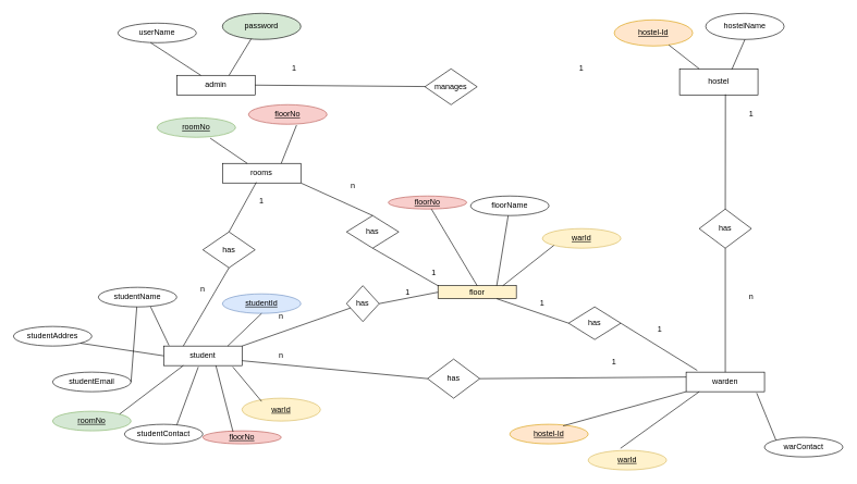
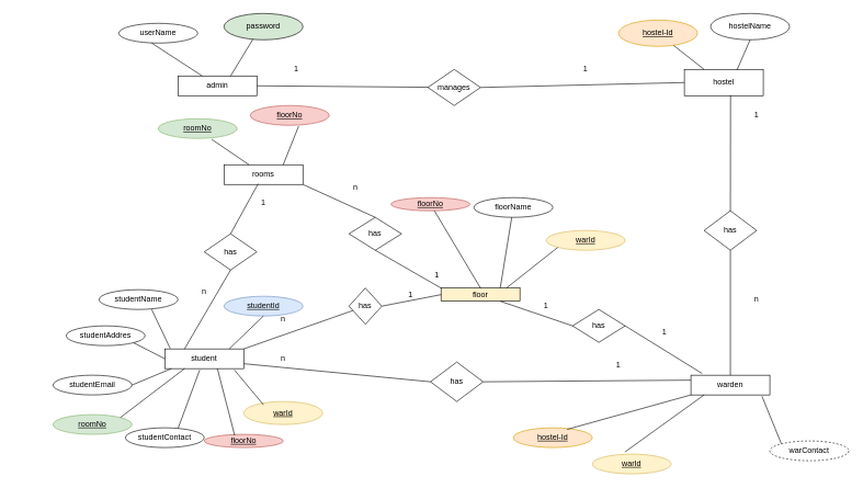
  <mxCell id="0" />
  <mxCell id="1" parent="0" />
  <mxCell id="2" value="admin" style="rounded=0;whiteSpace=wrap;html=1;" vertex="1" parent="1"><mxGeometry x="270" y="115" width="120" height="30" as="geometry" /></mxCell>
  <mxCell id="3" value="userName" style="ellipse;whiteSpace=wrap;html=1;" vertex="1" parent="1"><mxGeometry x="180" y="35" width="120" height="30" as="geometry" /></mxCell>
  <mxCell id="4" value="password" style="ellipse;whiteSpace=wrap;html=1;fillColor=#d5e8d4;" vertex="1" parent="1"><mxGeometry x="340" y="20" width="120" height="40" as="geometry" /></mxCell>
  <mxCell id="5" value="" style="endArrow=none;html=1;rounded=0;exitX=0.417;exitY=1;exitDx=0;exitDy=0;exitPerimeter=0;" edge="1" parent="1" source="3" target="2"><mxGeometry width="50" height="50" relative="1" as="geometry"><mxPoint x="335" y="370" as="sourcePoint" /><mxPoint x="385" y="320" as="targetPoint" /></mxGeometry></mxCell>
  <mxCell id="6" value="" style="endArrow=none;html=1;rounded=0;exitX=0.368;exitY=0.97;exitDx=0;exitDy=0;entryX=0.667;entryY=0;entryDx=0;entryDy=0;entryPerimeter=0;exitPerimeter=0;" edge="1" parent="1" source="4" target="2"><mxGeometry width="50" height="50" relative="1" as="geometry"><mxPoint x="420" y="390" as="sourcePoint" /><mxPoint x="470" y="340" as="targetPoint" /></mxGeometry></mxCell>
  <mxCell id="7" value="hostel" style="rounded=0;whiteSpace=wrap;html=1;" vertex="1" parent="1"><mxGeometry x="1040" y="105" width="120" height="40" as="geometry" /></mxCell>
  <mxCell id="8" value="hostelName" style="ellipse;whiteSpace=wrap;html=1;" vertex="1" parent="1"><mxGeometry x="1080" y="20" width="120" height="40" as="geometry" /></mxCell>
  <mxCell id="9" value="&lt;u&gt;hostel-Id&lt;/u&gt;" style="ellipse;whiteSpace=wrap;html=1;fillColor=#ffe6cc;strokeColor=#d79b00;" vertex="1" parent="1"><mxGeometry x="940" y="30" width="120" height="40" as="geometry" /></mxCell>
  <mxCell id="10" value="" style="endArrow=none;html=1;rounded=0;entryX=0.25;entryY=0;entryDx=0;entryDy=0;" edge="1" parent="1" source="9" target="7"><mxGeometry width="50" height="50" relative="1" as="geometry"><mxPoint x="1020" y="290" as="sourcePoint" /><mxPoint x="820" y="345" as="targetPoint" /></mxGeometry></mxCell>
  <mxCell id="11" value="" style="endArrow=none;html=1;rounded=0;exitX=0.667;exitY=0.02;exitDx=0;exitDy=0;exitPerimeter=0;entryX=0.5;entryY=1;entryDx=0;entryDy=0;" edge="1" parent="1" source="7" target="8"><mxGeometry width="50" height="50" relative="1" as="geometry"><mxPoint x="930" y="360" as="sourcePoint" /><mxPoint x="980" y="310" as="targetPoint" /></mxGeometry></mxCell>
  <mxCell id="12" value="warden" style="rounded=0;whiteSpace=wrap;html=1;" vertex="1" parent="1"><mxGeometry x="1050" y="570" width="120" height="30" as="geometry" /></mxCell>
- <mxCell id="13" value="warContact" style="ellipse;whiteSpace=wrap;html=1;" vertex="1" parent="1"><mxGeometry x="1170" y="670" width="120" height="30" as="geometry" /></mxCell>
+ <mxCell id="13" value="warContact" style="ellipse;whiteSpace=wrap;html=1;dashed=1;" vertex="1" parent="1"><mxGeometry x="1170" y="670" width="120" height="30" as="geometry" /></mxCell>
  <mxCell id="14" value="&lt;u&gt;warId&lt;/u&gt;" style="ellipse;whiteSpace=wrap;html=1;fillColor=#fff2cc;strokeColor=#d6b656;" vertex="1" parent="1"><mxGeometry x="900" y="690" width="120" height="30" as="geometry" /></mxCell>
  <mxCell id="15" value="" style="endArrow=none;html=1;rounded=0;exitX=0;exitY=0;exitDx=0;exitDy=0;entryX=0.9;entryY=1.067;entryDx=0;entryDy=0;entryPerimeter=0;" edge="1" parent="1" source="13" target="12"><mxGeometry width="50" height="50" relative="1" as="geometry"><mxPoint x="980" y="620" as="sourcePoint" /><mxPoint x="1030" y="570" as="targetPoint" /></mxGeometry></mxCell>
  <mxCell id="16" value="" style="endArrow=none;html=1;rounded=0;entryX=0.167;entryY=1;entryDx=0;entryDy=0;entryPerimeter=0;exitX=0.413;exitY=-0.107;exitDx=0;exitDy=0;exitPerimeter=0;" edge="1" parent="1" source="14" target="12"><mxGeometry width="50" height="50" relative="1" as="geometry"><mxPoint x="790" y="610" as="sourcePoint" /><mxPoint x="840" y="560" as="targetPoint" /></mxGeometry></mxCell>
  <mxCell id="17" value="&lt;u&gt;hostel-Id&lt;/u&gt;" style="ellipse;whiteSpace=wrap;html=1;fillColor=#ffe6cc;strokeColor=#d79b00;" vertex="1" parent="1"><mxGeometry x="780" y="650" width="120" height="30" as="geometry" /></mxCell>
  <mxCell id="18" value="" style="endArrow=none;html=1;rounded=0;exitX=0.68;exitY=0.08;exitDx=0;exitDy=0;exitPerimeter=0;entryX=0;entryY=1;entryDx=0;entryDy=0;" edge="1" parent="1" source="17" target="12"><mxGeometry width="50" height="50" relative="1" as="geometry"><mxPoint x="670" y="550" as="sourcePoint" /><mxPoint x="720" y="500" as="targetPoint" /></mxGeometry></mxCell>
  <mxCell id="19" value="student" style="rounded=0;whiteSpace=wrap;html=1;" vertex="1" parent="1"><mxGeometry x="250" y="530" width="120" height="30" as="geometry" /></mxCell>
  <mxCell id="20" value="&lt;u&gt;warId&lt;/u&gt;" style="ellipse;whiteSpace=wrap;html=1;fillColor=#fff2cc;strokeColor=#d6b656;" vertex="1" parent="1"><mxGeometry x="370" y="610" width="120" height="35" as="geometry" /></mxCell>
  <mxCell id="21" value="studentContact" style="ellipse;whiteSpace=wrap;html=1;" vertex="1" parent="1"><mxGeometry x="190" y="650" width="120" height="30" as="geometry" /></mxCell>
  <mxCell id="22" value="studentEmail" style="ellipse;whiteSpace=wrap;html=1;" vertex="1" parent="1"><mxGeometry x="80" y="570" width="120" height="30" as="geometry" /></mxCell>
  <mxCell id="23" value="&lt;u&gt;studentId&lt;/u&gt;" style="ellipse;whiteSpace=wrap;html=1;fillColor=#dae8fc;strokeColor=#6c8ebf;" vertex="1" parent="1"><mxGeometry x="340" y="450" width="120" height="30" as="geometry" /></mxCell>
  <mxCell id="24" value="studentName" style="ellipse;whiteSpace=wrap;html=1;" vertex="1" parent="1"><mxGeometry x="150" y="440" width="120" height="30" as="geometry" /></mxCell>
- <mxCell id="25" value="studentAddres" style="ellipse;whiteSpace=wrap;html=1;" vertex="1" parent="1"><mxGeometry x="20" y="500" width="120" height="30" as="geometry" /></mxCell>
+ <mxCell id="25" value="studentAddres" style="ellipse;whiteSpace=wrap;html=1;" vertex="1" parent="1"><mxGeometry x="100" y="495" width="120" height="30" as="geometry" /></mxCell>
  <mxCell id="26" style="edgeStyle=orthogonalEdgeStyle;rounded=0;orthogonalLoop=1;jettySize=auto;html=1;exitX=0.5;exitY=1;exitDx=0;exitDy=0;" edge="1" parent="1" source="23" target="23"><mxGeometry relative="1" as="geometry" /></mxCell>
  <mxCell id="27" value="" style="endArrow=none;html=1;rounded=0;entryX=0.5;entryY=1;entryDx=0;entryDy=0;" edge="1" parent="1" target="23"><mxGeometry width="50" height="50" relative="1" as="geometry"><mxPoint x="348" y="530" as="sourcePoint" /><mxPoint x="420" y="500" as="targetPoint" /></mxGeometry></mxCell>
  <mxCell id="28" value="" style="endArrow=none;html=1;rounded=0;exitX=0.668;exitY=0.027;exitDx=0;exitDy=0;exitPerimeter=0;entryX=0.442;entryY=1.067;entryDx=0;entryDy=0;entryPerimeter=0;" edge="1" parent="1" source="21" target="19"><mxGeometry width="50" height="50" relative="1" as="geometry"><mxPoint x="300" y="640" as="sourcePoint" /><mxPoint x="350" y="590" as="targetPoint" /></mxGeometry></mxCell>
- <mxCell id="29" value="" style="endArrow=none;html=1;rounded=0;exitX=1;exitY=0.5;exitDx=0;exitDy=0;" edge="1" parent="1" source="22" target="24"><mxGeometry width="50" height="50" relative="1" as="geometry"><mxPoint x="150" y="630" as="sourcePoint" /><mxPoint x="200" y="580" as="targetPoint" /></mxGeometry></mxCell>
+ <mxCell id="29" value="" style="endArrow=none;html=1;rounded=0;entryX=0.083;entryY=1;entryDx=0;entryDy=0;entryPerimeter=0;exitX=1;exitY=0.5;exitDx=0;exitDy=0;" edge="1" parent="1" source="22" target="19"><mxGeometry width="50" height="50" relative="1" as="geometry"><mxPoint x="150" y="630" as="sourcePoint" /><mxPoint x="200" y="580" as="targetPoint" /></mxGeometry></mxCell>
  <mxCell id="30" value="" style="endArrow=none;html=1;rounded=0;exitX=1;exitY=1;exitDx=0;exitDy=0;entryX=0;entryY=0.5;entryDx=0;entryDy=0;" edge="1" parent="1" source="25" target="19"><mxGeometry width="50" height="50" relative="1" as="geometry"><mxPoint x="130" y="535" as="sourcePoint" /><mxPoint x="180" y="485" as="targetPoint" /></mxGeometry></mxCell>
  <mxCell id="31" value="" style="endArrow=none;html=1;rounded=0;exitX=0.068;exitY=-0.027;exitDx=0;exitDy=0;exitPerimeter=0;" edge="1" parent="1" source="19"><mxGeometry width="50" height="50" relative="1" as="geometry"><mxPoint x="200" y="530" as="sourcePoint" /><mxPoint x="230" y="470" as="targetPoint" /></mxGeometry></mxCell>
  <mxCell id="32" value="" style="endArrow=none;html=1;rounded=0;entryX=0.882;entryY=1.067;entryDx=0;entryDy=0;entryPerimeter=0;" edge="1" parent="1" target="19"><mxGeometry width="50" height="50" relative="1" as="geometry"><mxPoint x="400" y="615" as="sourcePoint" /><mxPoint x="450" y="565" as="targetPoint" /></mxGeometry></mxCell>
  <mxCell id="33" value="rooms" style="rounded=0;whiteSpace=wrap;html=1;" vertex="1" parent="1"><mxGeometry x="340" y="250" width="120" height="30" as="geometry" /></mxCell>
  <mxCell id="34" value="&lt;u&gt;roomNo&lt;/u&gt;" style="ellipse;whiteSpace=wrap;html=1;fillColor=#d5e8d4;strokeColor=#82b366;" vertex="1" parent="1"><mxGeometry x="240" y="180" width="120" height="30" as="geometry" /></mxCell>
  <mxCell id="35" value="" style="endArrow=none;html=1;rounded=0;exitX=0.678;exitY=1.047;exitDx=0;exitDy=0;exitPerimeter=0;" edge="1" parent="1" source="34" target="33"><mxGeometry width="50" height="50" relative="1" as="geometry"><mxPoint x="420" y="360" as="sourcePoint" /><mxPoint x="470" y="310" as="targetPoint" /></mxGeometry></mxCell>
  <mxCell id="36" value="floor" style="rounded=0;whiteSpace=wrap;html=1;fillColor=#fff2cc;" vertex="1" parent="1"><mxGeometry x="670" y="437.5" width="120" height="20" as="geometry" /></mxCell>
  <mxCell id="37" value="&lt;u&gt;floorNo&lt;/u&gt;" style="ellipse;whiteSpace=wrap;html=1;fillColor=#f8cecc;strokeColor=#b85450;" vertex="1" parent="1"><mxGeometry x="594" y="300" width="120" height="20" as="geometry" /></mxCell>
  <mxCell id="38" value="&lt;u&gt;floorNo&lt;/u&gt;" style="ellipse;whiteSpace=wrap;html=1;fillColor=#f8cecc;strokeColor=#b85450;" vertex="1" parent="1"><mxGeometry x="380" y="160" width="120" height="30" as="geometry" /></mxCell>
  <mxCell id="39" value="" style="endArrow=none;html=1;rounded=0;entryX=0.5;entryY=0;entryDx=0;entryDy=0;" edge="1" parent="1" source="37" target="36"><mxGeometry width="50" height="50" relative="1" as="geometry"><mxPoint x="644" y="580" as="sourcePoint" /><mxPoint x="710" y="460" as="targetPoint" /></mxGeometry></mxCell>
  <mxCell id="40" value="" style="endArrow=none;html=1;rounded=0;entryX=0.75;entryY=0;entryDx=0;entryDy=0;exitX=0.612;exitY=1.047;exitDx=0;exitDy=0;exitPerimeter=0;" edge="1" parent="1" source="38" target="33"><mxGeometry width="50" height="50" relative="1" as="geometry"><mxPoint x="620" y="370" as="sourcePoint" /><mxPoint x="670" y="320" as="targetPoint" /></mxGeometry></mxCell>
  <mxCell id="41" style="edgeStyle=orthogonalEdgeStyle;rounded=0;orthogonalLoop=1;jettySize=auto;html=1;exitX=0.5;exitY=1;exitDx=0;exitDy=0;" edge="1" parent="1"><mxGeometry relative="1" as="geometry"><mxPoint x="880" y="340" as="sourcePoint" /><mxPoint x="880" y="340" as="targetPoint" /></mxGeometry></mxCell>
  <mxCell id="42" value="manages" style="rhombus;whiteSpace=wrap;html=1;" vertex="1" parent="1"><mxGeometry x="650" y="105" width="80" height="55" as="geometry" /></mxCell>
  <mxCell id="43" value="" style="endArrow=none;html=1;rounded=0;exitX=1;exitY=0.5;exitDx=0;exitDy=0;" edge="1" parent="1" source="2" target="42"><mxGeometry width="50" height="50" relative="1" as="geometry"><mxPoint x="690" y="290" as="sourcePoint" /><mxPoint x="740" as="targetPoint" y="240" /></mxGeometry></mxCell>
+ <mxCell id="44" value="" style="endArrow=none;html=1;rounded=0;exitX=0;exitY=0.5;exitDx=0;exitDy=0;entryX=1;entryY=0.5;entryDx=0;entryDy=0;" edge="1" parent="1" source="7" target="42"><mxGeometry width="50" height="50" relative="1" as="geometry"><mxPoint x="690" y="290" as="sourcePoint" /><mxPoint x="740" as="targetPoint" y="240" /></mxGeometry></mxCell>
  <mxCell id="45" value="1" style="text;html=1;strokeColor=none;fillColor=none;align=center;verticalAlign=middle;whiteSpace=wrap;rounded=0;" vertex="1" parent="1"><mxGeometry x="420" y="90" width="60" height="30" as="geometry" /></mxCell>
  <mxCell id="46" value="1" style="text;html=1;strokeColor=none;fillColor=none;align=center;verticalAlign=middle;whiteSpace=wrap;rounded=0;" vertex="1" parent="1"><mxGeometry x="860" y="90" width="60" height="30" as="geometry" /></mxCell>
  <mxCell id="47" value="has" style="rhombus;whiteSpace=wrap;html=1;" vertex="1" parent="1"><mxGeometry x="1070" y="320" width="80" height="60" as="geometry" /></mxCell>
  <mxCell id="48" value="" style="endArrow=none;html=1;rounded=0;entryX=0.5;entryY=0;entryDx=0;entryDy=0;exitX=0.585;exitY=0.98;exitDx=0;exitDy=0;exitPerimeter=0;" edge="1" parent="1" source="7" target="47"><mxGeometry width="50" height="50" relative="1" as="geometry"><mxPoint x="1110" y="150" as="sourcePoint" /><mxPoint x="740" as="targetPoint" y="240" /></mxGeometry></mxCell>
  <mxCell id="49" value="" style="endArrow=none;html=1;rounded=0;entryX=0.5;entryY=1;entryDx=0;entryDy=0;exitX=0.5;exitY=0;exitDx=0;exitDy=0;" edge="1" parent="1" source="12" target="47"><mxGeometry width="50" height="50" relative="1" as="geometry"><mxPoint x="1110" y="560" as="sourcePoint" /><mxPoint x="1120" y="490" as="targetPoint" /></mxGeometry></mxCell>
  <mxCell id="50" value="n" style="text;html=1;strokeColor=none;fillColor=none;align=center;verticalAlign=middle;whiteSpace=wrap;rounded=0;" vertex="1" parent="1"><mxGeometry x="1120" y="440" width="60" height="30" as="geometry" /></mxCell>
  <mxCell id="51" value="1" style="text;html=1;strokeColor=none;fillColor=none;align=center;verticalAlign=middle;whiteSpace=wrap;rounded=0;" vertex="1" parent="1"><mxGeometry x="1120" y="160" width="60" height="30" as="geometry" /></mxCell>
  <mxCell id="52" value="has" style="rhombus;whiteSpace=wrap;html=1;" vertex="1" parent="1"><mxGeometry x="654" y="550" width="80" height="60" as="geometry" /></mxCell>
  <mxCell id="53" value="" style="endArrow=none;html=1;rounded=0;exitX=1;exitY=0.75;exitDx=0;exitDy=0;entryX=0;entryY=0.5;entryDx=0;entryDy=0;" edge="1" parent="1" source="19" target="52"><mxGeometry width="50" height="50" relative="1" as="geometry"><mxPoint x="690" y="590" as="sourcePoint" /><mxPoint x="740" y="540" as="targetPoint" /></mxGeometry></mxCell>
  <mxCell id="54" value="" style="endArrow=none;html=1;rounded=0;exitX=0;exitY=0.25;exitDx=0;exitDy=0;entryX=1;entryY=0.5;entryDx=0;entryDy=0;" edge="1" parent="1" source="12" target="52"><mxGeometry width="50" height="50" relative="1" as="geometry"><mxPoint x="690" y="590" as="sourcePoint" /><mxPoint x="740" y="540" as="targetPoint" /></mxGeometry></mxCell>
  <mxCell id="55" value="n" style="text;html=1;strokeColor=none;fillColor=none;align=center;verticalAlign=middle;whiteSpace=wrap;rounded=0;" vertex="1" parent="1"><mxGeometry x="400" y="530" width="60" height="30" as="geometry" /></mxCell>
  <mxCell id="56" value="1" style="text;html=1;strokeColor=none;fillColor=none;align=center;verticalAlign=middle;whiteSpace=wrap;rounded=0;" vertex="1" parent="1"><mxGeometry x="910" y="540" width="60" height="30" as="geometry" /></mxCell>
  <mxCell id="57" value="has" style="rhombus;whiteSpace=wrap;html=1;" vertex="1" parent="1"><mxGeometry x="530" y="437.5" width="50" height="55" as="geometry" /></mxCell>
  <mxCell id="58" style="edgeStyle=orthogonalEdgeStyle;rounded=0;orthogonalLoop=1;jettySize=auto;html=1;exitX=0.5;exitY=1;exitDx=0;exitDy=0;" edge="1" parent="1" source="57" target="57"><mxGeometry relative="1" as="geometry" /></mxCell>
  <mxCell id="59" value="" style="endArrow=none;html=1;rounded=0;exitX=1;exitY=0;exitDx=0;exitDy=0;" edge="1" parent="1" source="19" target="57"><mxGeometry width="50" height="50" relative="1" as="geometry"><mxPoint x="460" y="500" as="sourcePoint" /><mxPoint x="510" y="490" as="targetPoint" /></mxGeometry></mxCell>
  <mxCell id="60" value="" style="endArrow=none;html=1;rounded=0;exitX=0;exitY=0.5;exitDx=0;exitDy=0;entryX=1;entryY=0.5;entryDx=0;entryDy=0;" edge="1" parent="1" source="36" target="57"><mxGeometry width="50" height="50" relative="1" as="geometry"><mxPoint x="570" y="470" as="sourcePoint" /><mxPoint x="620" y="420" as="targetPoint" /></mxGeometry></mxCell>
  <mxCell id="61" value="n" style="text;html=1;strokeColor=none;fillColor=none;align=center;verticalAlign=middle;whiteSpace=wrap;rounded=0;" vertex="1" parent="1"><mxGeometry x="400" y="470" width="60" height="30" as="geometry" /></mxCell>
  <mxCell id="62" value="1" style="text;html=1;strokeColor=none;fillColor=none;align=center;verticalAlign=middle;whiteSpace=wrap;rounded=0;" vertex="1" parent="1"><mxGeometry x="594" y="432.5" width="60" height="30" as="geometry" /></mxCell>
  <mxCell id="63" value="has" style="rhombus;whiteSpace=wrap;html=1;" vertex="1" parent="1"><mxGeometry x="310" y="355" width="80" height="55" as="geometry" /></mxCell>
  <mxCell id="64" value="" style="endArrow=none;html=1;rounded=0;exitX=0.25;exitY=0;exitDx=0;exitDy=0;entryX=0.5;entryY=1;entryDx=0;entryDy=0;" edge="1" parent="1" source="19" target="63"><mxGeometry width="50" height="50" relative="1" as="geometry"><mxPoint x="315" y="450" as="sourcePoint" /><mxPoint x="365" y="400" as="targetPoint" /></mxGeometry></mxCell>
  <mxCell id="65" value="" style="endArrow=none;html=1;rounded=0;entryX=0.432;entryY=0.967;entryDx=0;entryDy=0;entryPerimeter=0;exitX=0.5;exitY=0;exitDx=0;exitDy=0;" edge="1" parent="1" source="63" target="33"><mxGeometry width="50" height="50" relative="1" as="geometry"><mxPoint x="380" y="380" as="sourcePoint" /><mxPoint x="460" y="340" as="targetPoint" /></mxGeometry></mxCell>
  <mxCell id="66" value="1" style="text;html=1;strokeColor=none;fillColor=none;align=center;verticalAlign=middle;whiteSpace=wrap;rounded=0;" vertex="1" parent="1"><mxGeometry x="370" y="290" width="60" height="35" as="geometry" /></mxCell>
  <mxCell id="67" value="has" style="rhombus;whiteSpace=wrap;html=1;" vertex="1" parent="1"><mxGeometry x="530" y="330" width="80" height="50" as="geometry" /></mxCell>
  <mxCell id="68" value="" style="endArrow=none;html=1;rounded=0;exitX=1;exitY=1;exitDx=0;exitDy=0;entryX=0.5;entryY=0;entryDx=0;entryDy=0;" edge="1" parent="1" source="33" target="67"><mxGeometry width="50" height="50" relative="1" as="geometry"><mxPoint x="604" y="407.5" as="sourcePoint" /><mxPoint x="654" y="357.5" as="targetPoint" /></mxGeometry></mxCell>
  <mxCell id="69" value="" style="endArrow=none;html=1;rounded=0;entryX=0.5;entryY=1;entryDx=0;entryDy=0;exitX=0;exitY=0;exitDx=0;exitDy=0;" edge="1" parent="1" source="36" target="67"><mxGeometry width="50" height="50" relative="1" as="geometry"><mxPoint x="680" y="460" as="sourcePoint" /><mxPoint x="660" y="405" as="targetPoint" /></mxGeometry></mxCell>
  <mxCell id="70" value="n" style="text;html=1;strokeColor=none;fillColor=none;align=center;verticalAlign=middle;whiteSpace=wrap;rounded=0;" vertex="1" parent="1"><mxGeometry x="510" y="270" width="60" height="30" as="geometry" /></mxCell>
  <mxCell id="71" value="1" style="text;html=1;strokeColor=none;fillColor=none;align=center;verticalAlign=middle;whiteSpace=wrap;rounded=0;" vertex="1" parent="1"><mxGeometry x="634" y="402.5" width="60" height="30" as="geometry" /></mxCell>
  <mxCell id="72" value="has" style="rhombus;whiteSpace=wrap;html=1;" vertex="1" parent="1"><mxGeometry x="870" y="470" width="80" height="50" as="geometry" /></mxCell>
  <mxCell id="73" value="" style="endArrow=none;html=1;rounded=0;exitX=0;exitY=0.5;exitDx=0;exitDy=0;entryX=0.75;entryY=1;entryDx=0;entryDy=0;" edge="1" parent="1" source="72" target="36"><mxGeometry width="50" height="50" relative="1" as="geometry"><mxPoint x="600" y="430" as="sourcePoint" /><mxPoint x="770" y="460" as="targetPoint" /></mxGeometry></mxCell>
  <mxCell id="74" value="" style="endArrow=none;html=1;rounded=0;entryX=1;entryY=0.5;entryDx=0;entryDy=0;exitX=0.142;exitY=-0.087;exitDx=0;exitDy=0;exitPerimeter=0;" edge="1" parent="1" source="12" target="72"><mxGeometry width="50" height="50" relative="1" as="geometry"><mxPoint x="975" y="550" as="sourcePoint" /><mxPoint x="1025" y="500" as="targetPoint" /></mxGeometry></mxCell>
  <mxCell id="75" value="1" style="text;html=1;strokeColor=none;fillColor=none;align=center;verticalAlign=middle;whiteSpace=wrap;rounded=0;" vertex="1" parent="1"><mxGeometry x="800" y="450" width="60" height="30" as="geometry" /></mxCell>
  <mxCell id="76" value="1" style="text;html=1;strokeColor=none;fillColor=none;align=center;verticalAlign=middle;whiteSpace=wrap;rounded=0;" vertex="1" parent="1"><mxGeometry x="980" y="490" width="60" height="30" as="geometry" /></mxCell>
  <mxCell id="77" value="&lt;u&gt;roomNo&lt;/u&gt;" style="ellipse;whiteSpace=wrap;html=1;fillColor=#d5e8d4;strokeColor=#82b366;" vertex="1" parent="1"><mxGeometry x="80" y="630" width="120" height="30" as="geometry" /></mxCell>
  <mxCell id="78" value="" style="endArrow=none;html=1;rounded=0;exitX=1;exitY=0;exitDx=0;exitDy=0;entryX=0.25;entryY=1;entryDx=0;entryDy=0;" edge="1" parent="1" source="77" target="19"><mxGeometry width="50" height="50" relative="1" as="geometry"><mxPoint x="210" y="620" as="sourcePoint" /><mxPoint x="260" y="570" as="targetPoint" /></mxGeometry></mxCell>
  <mxCell id="79" value="&lt;u&gt;floorNo&lt;/u&gt;" style="ellipse;whiteSpace=wrap;html=1;fillColor=#f8cecc;strokeColor=#b85450;" vertex="1" parent="1"><mxGeometry x="310" y="660" width="120" height="20" as="geometry" /></mxCell>
  <mxCell id="80" value="" style="endArrow=none;html=1;rounded=0;exitX=0.666;exitY=0.994;exitDx=0;exitDy=0;exitPerimeter=0;entryX=0.385;entryY=0.074;entryDx=0;entryDy=0;entryPerimeter=0;" edge="1" parent="1" source="19" target="79"><mxGeometry width="50" height="50" relative="1" as="geometry"><mxPoint x="320" y="650" as="sourcePoint" /><mxPoint x="370" y="600" as="targetPoint" /></mxGeometry></mxCell>
  <mxCell id="81" value="floorName" style="ellipse;whiteSpace=wrap;html=1;" vertex="1" parent="1"><mxGeometry x="720" y="300" width="120" height="30" as="geometry" /></mxCell>
  <mxCell id="82" value="" style="endArrow=none;html=1;rounded=0;exitX=0.75;exitY=0;exitDx=0;exitDy=0;" edge="1" parent="1" source="36" target="81"><mxGeometry width="50" height="50" relative="1" as="geometry"><mxPoint x="770" y="410" as="sourcePoint" /><mxPoint x="820" y="360" as="targetPoint" /></mxGeometry></mxCell>
  <mxCell id="83" value="&lt;u&gt;warId&lt;/u&gt;" style="ellipse;whiteSpace=wrap;html=1;fillColor=#fff2cc;strokeColor=#d6b656;" vertex="1" parent="1"><mxGeometry x="830" y="350" width="120" height="30" as="geometry" /></mxCell>
  <mxCell id="84" style="edgeStyle=orthogonalEdgeStyle;rounded=0;orthogonalLoop=1;jettySize=auto;html=1;exitX=0.5;exitY=1;exitDx=0;exitDy=0;" edge="1" parent="1" source="81" target="81"><mxGeometry relative="1" as="geometry" /></mxCell>
  <mxCell id="85" value="" style="endArrow=none;html=1;rounded=0;exitX=0.828;exitY=-0.001;exitDx=0;exitDy=0;exitPerimeter=0;entryX=0;entryY=1;entryDx=0;entryDy=0;" edge="1" parent="1" source="36" target="83"><mxGeometry width="50" height="50" relative="1" as="geometry"><mxPoint x="790" y="430" as="sourcePoint" /><mxPoint x="840" y="380" as="targetPoint" /></mxGeometry></mxCell>
  <mxCell id="86" value="n" style="text;html=1;strokeColor=none;fillColor=none;align=center;verticalAlign=middle;whiteSpace=wrap;rounded=0;" vertex="1" parent="1"><mxGeometry y="427.5" width="60" height="30" as="geometry" x="280" /></mxCell>
